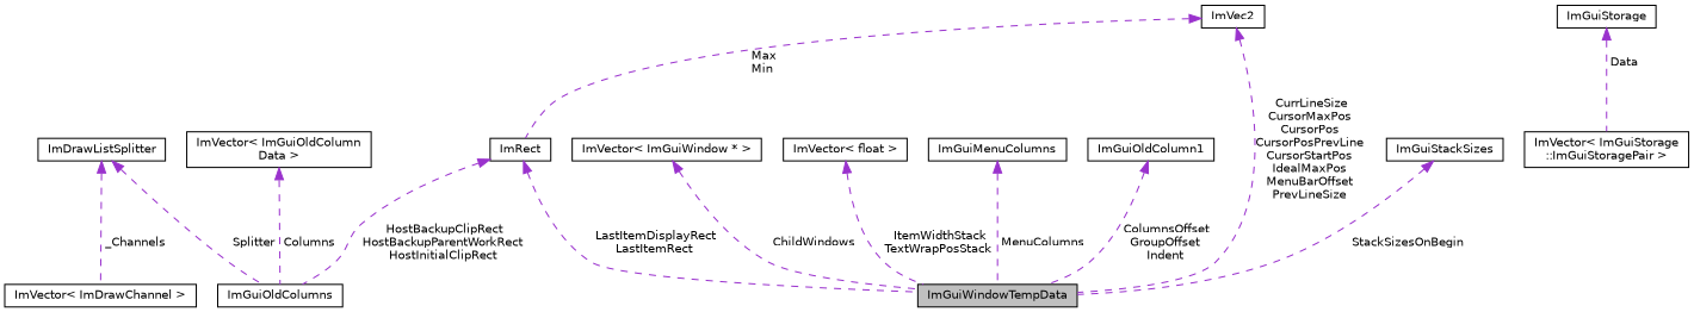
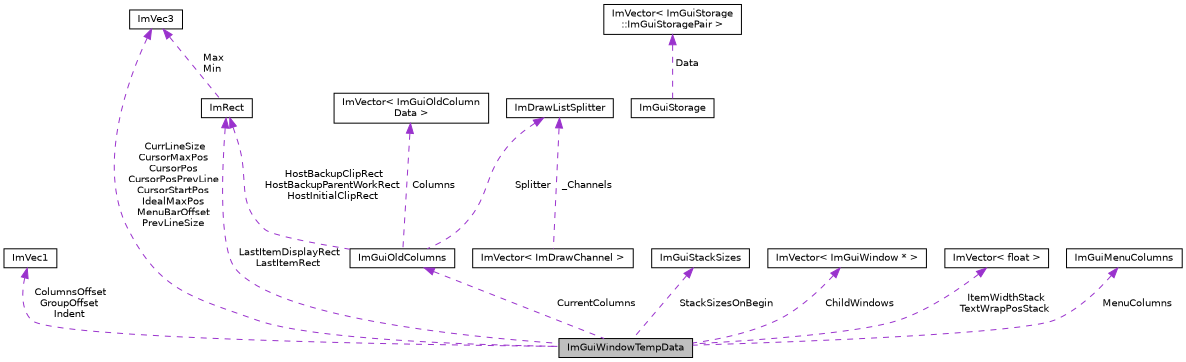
  digraph {
    rankdir=TB
    node [color=black fillcolor=white fontname=Helvetica fontsize=10 shape=record style=filled]
    edge [color=darkorchid3 dir=back fontname=Helvetica fontsize=10 labelfontname=Helvetica labelfontsize=10 style=dashed]
    n1 [fillcolor=grey75 fontcolor=black height=0.2 label=ImGuiWindowTempData width=0.4]
-   n2 [height=0.2 label=ImGuiOldColumn1 width=0.4]
+   n2 [height=0.2 label=ImVec1 width=0.4]
    n3 [height=0.2 label=ImGuiStorage width=0.4]
    n4 [height=0.2 label="ImVector\< ImGuiStorage\l::ImGuiStoragePair \>" width=0.4]
-   n5 [height=0.2 label=ImVec2 width=0.4]
+   n5 [height=0.2 label=ImVec3 width=0.4]
    n6 [height=0.2 label=ImRect width=0.4]
    n7 [height=0.2 label=ImGuiOldColumns width=0.4]
    n8 [height=0.2 label="ImVector\< ImGuiOldColumn\lData \>" width=0.4]
    n9 [height=0.2 label=ImDrawListSplitter width=0.4]
    n10 [height=0.2 label="ImVector\< ImDrawChannel \>" width=0.4]
    n11 [height=0.2 label=ImGuiStackSizes width=0.4]
    n12 [height=0.2 label="ImVector\< ImGuiWindow * \>" width=0.4]
    n13 [height=0.2 label="ImVector\< float \>" width=0.4]
    n14 [height=0.2 label=ImGuiMenuColumns width=0.4]
    n2 -> n1 [label=" ColumnsOffset\nGroupOffset\nIndent"]
-   n3 -> n4 [label=" Data"]
+   n4 -> n3 [label=" Data"]
    n5 -> n1 [label=" CurrLineSize\nCursorMaxPos\nCursorPos\nCursorPosPrevLine\nCursorStartPos\nIdealMaxPos\nMenuBarOffset\nPrevLineSize"]
    n5 -> n6 [label=" Max\nMin"]
    n6 -> n1 [label=" LastItemDisplayRect\nLastItemRect"]
    n6 -> n7 [label=" HostBackupClipRect\nHostBackupParentWorkRect\nHostInitialClipRect"]
+   n7 -> n1 [label=" CurrentColumns"]
    n8 -> n7 [label=" Columns"]
    n9 -> n7 [label=" Splitter"]
    n9 -> n10 [label=" _Channels"]
    n11 -> n1 [label=" StackSizesOnBegin"]
    n12 -> n1 [label=" ChildWindows"]
    n13 -> n1 [label=" ItemWidthStack\nTextWrapPosStack"]
    n14 -> n1 [label=" MenuColumns"]
  }
